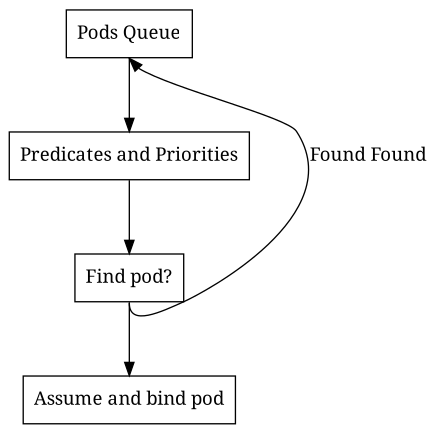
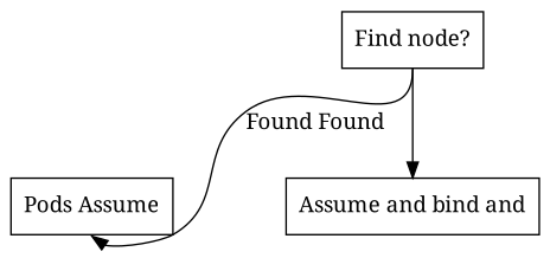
  digraph {
    fontname="Noto Serif"
    nodesep=1
    rankdir=TB
    ranksep=0.75
    node [fontname="Noto Serif" shape=record]
    edge [fontname="Noto Serif" weight=2]
-   "Pods Queue"
-   "Predicates and Priorities"
-   "Find node?" [label="Find pod?"]
-   "Assume and bind pod"
-   "Pods Queue" -> "Predicates and Priorities"
-   "Predicates and Priorities" -> "Find node?"
+   "Pods Queue" [label="Pods Assume"]
+   "Find node?"
+   "Assume and bind pod" [label="Assume and bind and"]
    "Find node?" -> "Pods Queue" [headport=s label="Found Found" tailport=s weight=1]
    "Find node?" -> "Assume and bind pod"
  }
